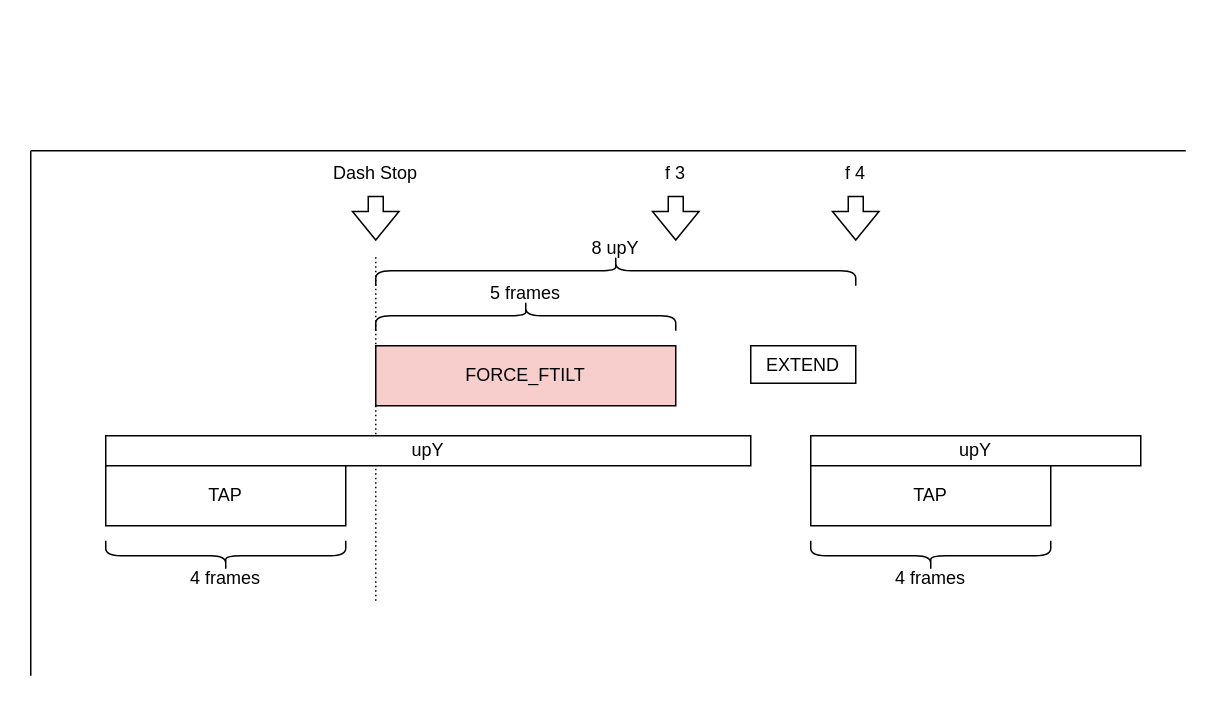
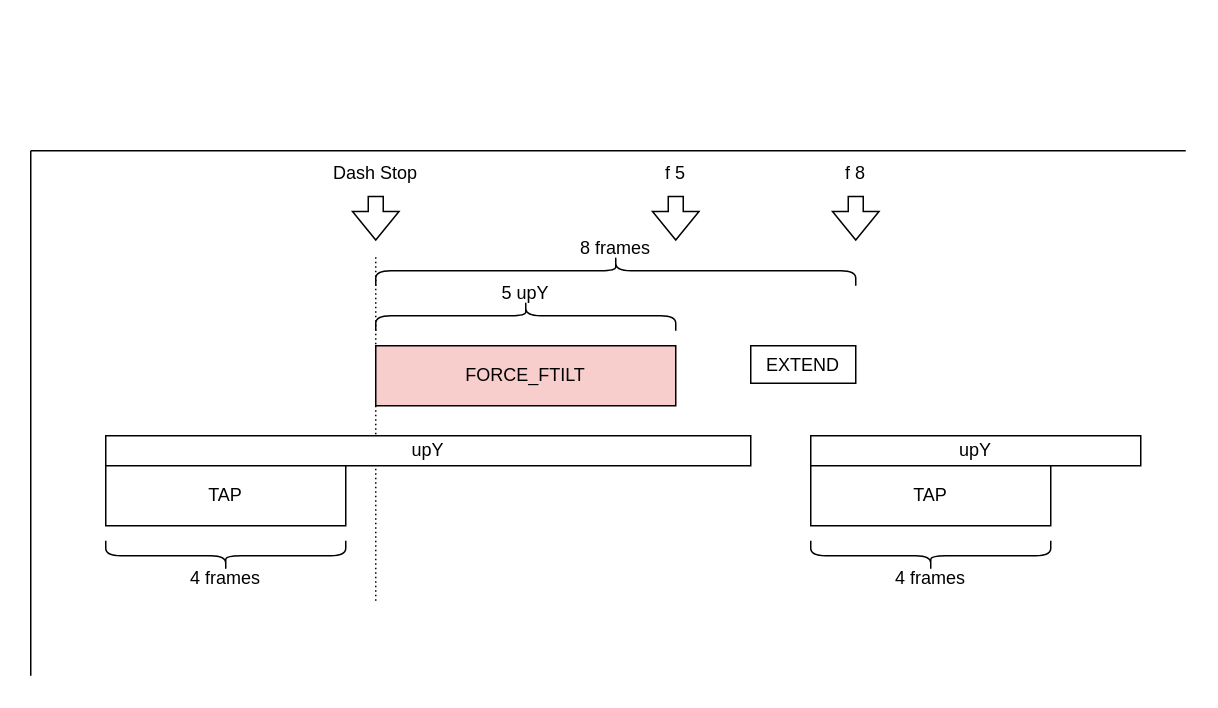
  <mxCell id="0" />
  <mxCell id="1" parent="0" />
  <mxCell id="2" value="" style="endArrow=none;html=1;rounded=0;strokeWidth=1;dashed=1;dashPattern=1 2;" parent="1" edge="1"><mxGeometry width="50" height="50" relative="1" as="geometry"><mxPoint x="250" y="400" as="sourcePoint" /><mxPoint x="250" y="170" as="targetPoint" /></mxGeometry></mxCell>
  <mxCell id="3" value="" style="shape=curlyBracket;whiteSpace=wrap;html=1;rounded=1;labelPosition=left;verticalLabelPosition=middle;align=right;verticalAlign=middle;size=0.5;rotation=90;" parent="1" vertex="1"><mxGeometry x="340" y="110" width="20" height="200" as="geometry" /></mxCell>
- <mxCell id="4" value="5 frames" style="text;html=1;align=center;verticalAlign=middle;whiteSpace=wrap;rounded=0;" parent="1" vertex="1"><mxGeometry x="320" y="180" width="60" height="30" as="geometry" /></mxCell>
+ <mxCell id="4" value="5 upY" style="text;html=1;align=center;verticalAlign=middle;whiteSpace=wrap;rounded=0;" parent="1" vertex="1"><mxGeometry x="320" y="180" width="60" height="30" as="geometry" /></mxCell>
  <mxCell id="5" value="upY" style="rounded=0;whiteSpace=wrap;html=1;" parent="1" vertex="1"><mxGeometry x="70" y="290" width="430" height="20" as="geometry" /></mxCell>
  <mxCell id="6" value="TAP" style="rounded=0;whiteSpace=wrap;html=1;" parent="1" vertex="1"><mxGeometry x="70" y="310" width="160" height="40" as="geometry" /></mxCell>
  <mxCell id="7" value="" style="shape=curlyBracket;whiteSpace=wrap;html=1;rounded=1;labelPosition=left;verticalLabelPosition=middle;align=right;verticalAlign=middle;rotation=-90;size=0.5;" parent="1" vertex="1"><mxGeometry x="140" y="290" width="20" height="160" as="geometry" /></mxCell>
  <mxCell id="8" value="4 frames" style="text;html=1;align=center;verticalAlign=middle;whiteSpace=wrap;rounded=0;" parent="1" vertex="1"><mxGeometry x="120" y="370" width="60" height="30" as="geometry" /></mxCell>
  <mxCell id="9" value="" style="endArrow=none;html=1;rounded=0;" parent="1" edge="1"><mxGeometry width="50" height="50" relative="1" as="geometry"><mxPoint x="20" y="450" as="sourcePoint" /><mxPoint x="20" y="100" as="targetPoint" /></mxGeometry></mxCell>
  <mxCell id="10" value="" style="endArrow=none;html=1;rounded=0;" parent="1" edge="1"><mxGeometry width="50" height="50" relative="1" as="geometry"><mxPoint x="20" y="100" as="sourcePoint" /><mxPoint x="790" y="100" as="targetPoint" /></mxGeometry></mxCell>
  <mxCell id="11" value="" style="shape=flexArrow;endArrow=classic;html=1;rounded=0;" parent="1" edge="1"><mxGeometry width="50" height="50" relative="1" as="geometry"><mxPoint x="250" y="130" as="sourcePoint" /><mxPoint x="250" y="160" as="targetPoint" /></mxGeometry></mxCell>
  <mxCell id="12" value="" style="shape=flexArrow;endArrow=classic;html=1;rounded=0;" parent="1" edge="1"><mxGeometry width="50" height="50" relative="1" as="geometry"><mxPoint x="450" y="130" as="sourcePoint" /><mxPoint x="450" y="160" as="targetPoint" /></mxGeometry></mxCell>
  <mxCell id="13" value="Dash Stop" style="text;html=1;align=center;verticalAlign=middle;whiteSpace=wrap;rounded=0;" parent="1" vertex="1"><mxGeometry x="220" y="100" width="60" height="30" as="geometry" /></mxCell>
- <mxCell id="14" value="f 3" style="text;html=1;align=center;verticalAlign=middle;whiteSpace=wrap;rounded=0;" parent="1" vertex="1"><mxGeometry x="420" y="100" width="60" height="30" as="geometry" /></mxCell>
+ <mxCell id="14" value="f 5" style="text;html=1;align=center;verticalAlign=middle;whiteSpace=wrap;rounded=0;" parent="1" vertex="1"><mxGeometry x="420" y="100" width="60" height="30" as="geometry" /></mxCell>
  <mxCell id="15" value="FORCE_FTILT" style="rounded=0;whiteSpace=wrap;html=1;fillColor=#f8cecc;" parent="1" vertex="1"><mxGeometry x="250" y="230" width="200" height="40" as="geometry" /></mxCell>
  <mxCell id="16" value="upY" style="rounded=0;whiteSpace=wrap;html=1;" parent="1" vertex="1"><mxGeometry x="540" y="290" width="220" height="20" as="geometry" /></mxCell>
  <mxCell id="17" value="EXTEND" style="rounded=0;whiteSpace=wrap;html=1;" parent="1" vertex="1"><mxGeometry x="500" y="230" width="70" height="25" as="geometry" /></mxCell>
  <mxCell id="18" value="TAP" style="rounded=0;whiteSpace=wrap;html=1;" parent="1" vertex="1"><mxGeometry x="540" y="310" width="160" height="40" as="geometry" /></mxCell>
  <mxCell id="19" value="" style="shape=flexArrow;endArrow=classic;html=1;rounded=0;" parent="1" edge="1"><mxGeometry width="50" height="50" relative="1" as="geometry"><mxPoint x="570" y="130" as="sourcePoint" /><mxPoint x="570" y="160" as="targetPoint" /></mxGeometry></mxCell>
- <mxCell id="20" value="f 4" style="text;html=1;align=center;verticalAlign=middle;whiteSpace=wrap;rounded=0;" parent="1" vertex="1"><mxGeometry x="540" y="100" width="60" height="30" as="geometry" /></mxCell>
+ <mxCell id="20" value="f 8" style="text;html=1;align=center;verticalAlign=middle;whiteSpace=wrap;rounded=0;" parent="1" vertex="1"><mxGeometry x="540" y="100" width="60" height="30" as="geometry" /></mxCell>
  <mxCell id="21" value="" style="shape=curlyBracket;whiteSpace=wrap;html=1;rounded=1;labelPosition=left;verticalLabelPosition=middle;align=right;verticalAlign=middle;rotation=90;" parent="1" vertex="1"><mxGeometry x="400" y="20" width="20" height="320" as="geometry" /></mxCell>
- <mxCell id="22" value="8 upY" style="text;html=1;align=center;verticalAlign=middle;whiteSpace=wrap;rounded=0;" parent="1" vertex="1"><mxGeometry x="380" y="150" width="60" height="30" as="geometry" /></mxCell>
+ <mxCell id="22" value="8 frames" style="text;html=1;align=center;verticalAlign=middle;whiteSpace=wrap;rounded=0;" parent="1" vertex="1"><mxGeometry x="380" y="150" width="60" height="30" as="geometry" /></mxCell>
  <mxCell id="23" value="" style="shape=curlyBracket;whiteSpace=wrap;html=1;rounded=1;labelPosition=left;verticalLabelPosition=middle;align=right;verticalAlign=middle;rotation=-90;size=0.5;" parent="1" vertex="1"><mxGeometry x="610" y="290" width="20" height="160" as="geometry" /></mxCell>
  <mxCell id="24" value="4 frames" style="text;html=1;align=center;verticalAlign=middle;whiteSpace=wrap;rounded=0;" parent="1" vertex="1"><mxGeometry x="590" y="370" width="60" height="30" as="geometry" /></mxCell>
